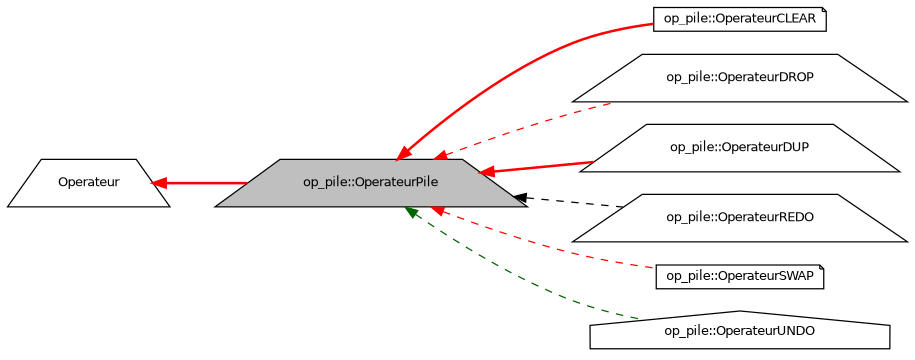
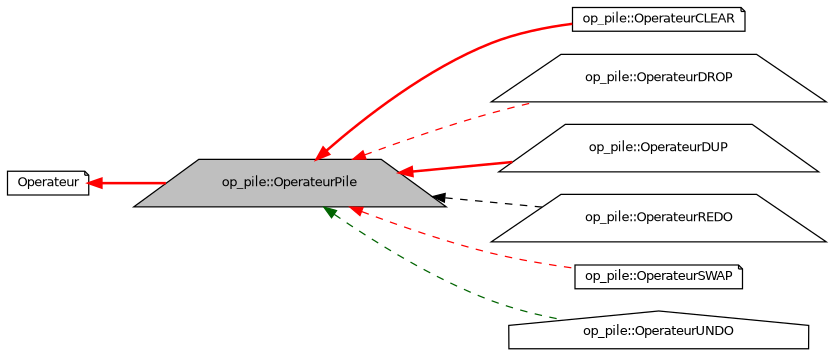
  digraph {
    rankdir=LR
    node [color=black fillcolor=white fontname=Helvetica fontsize=10 shape=trapezium style=filled]
    edge [color=red dir=back fontname=Helvetica fontsize=10 labelfontname=Helvetica labelfontsize=10 style=dashed]
    n1 [fillcolor=grey75 fontcolor=black height=0.2 label="op_pile::OperateurPile" width=0.4]
    n2 [height=0.2 label="op_pile::OperateurCLEAR" shape=note width=0.4]
    n3 [height=0.2 label="op_pile::OperateurDROP" width=0.4]
    n4 [height=0.2 label="op_pile::OperateurDUP" width=0.4]
    n5 [height=0.2 label="op_pile::OperateurREDO" width=0.4]
    n6 [height=0.2 label="op_pile::OperateurSWAP" shape=note width=0.4]
    n7 [height=0.2 label="op_pile::OperateurUNDO" shape=house width=0.4]
-   n8 [height=0.2 label=Operateur width=0.4]
+   n8 [height=0.2 label=Operateur shape=note width=0.4]
    n1 -> n2 [style=bold]
    n1 -> n3
    n1 -> n4 [style=bold]
    n1 -> n5 [color=black]
    n1 -> n6
    n1 -> n7 [color=darkgreen]
    n8 -> n1 [style=bold]
  }
